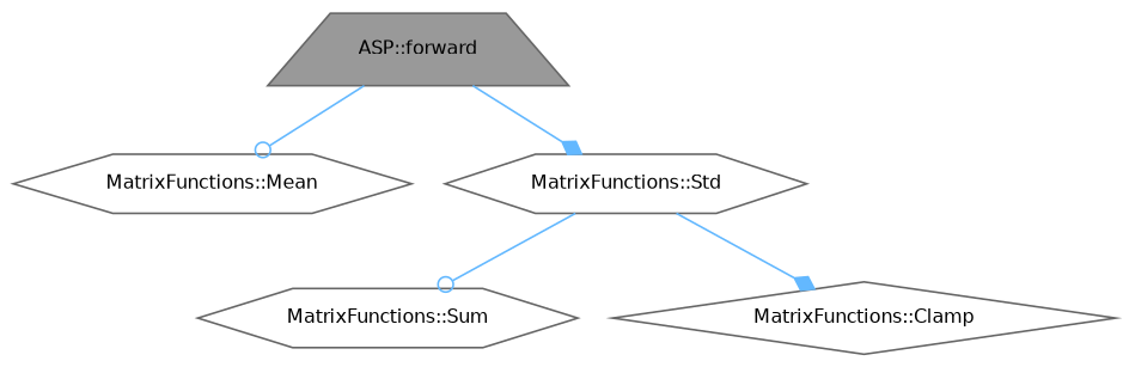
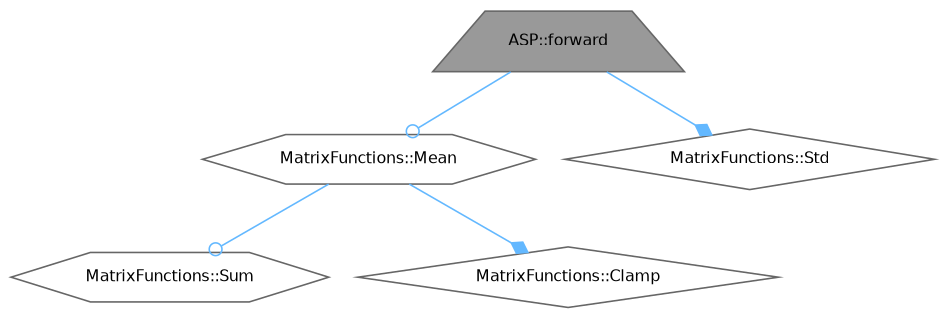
  digraph {
    rankdir=TB
    node [color=grey40 fillcolor=white fontname=Helvetica fontsize=10 shape=hexagon style=filled]
    edge [arrowhead=odot color=steelblue1 fontname=Helvetica fontsize=10 labelfontname=Helvetica labelfontsize=10 style=solid]
    n1 [color=gray40 fillcolor=grey60 fontcolor=black height=0.2 label="ASP::forward" shape=trapezium width=0.4]
    n2 [height=0.2 label="MatrixFunctions::Mean" width=0.4]
-   n3 [height=0.2 label="MatrixFunctions::Std" width=0.4]
+   n3 [height=0.2 label="MatrixFunctions::Std" shape=diamond width=0.4]
    n4 [height=0.2 label="MatrixFunctions::Sum" width=0.4]
    n5 [height=0.2 label="MatrixFunctions::Clamp" shape=diamond width=0.4]
    n1 -> n2
    n1 -> n3 [arrowhead=diamond]
-   n3 -> n4
-   n3 -> n5 [arrowhead=diamond]
+   n2 -> n4
+   n2 -> n5 [arrowhead=diamond]
  }
